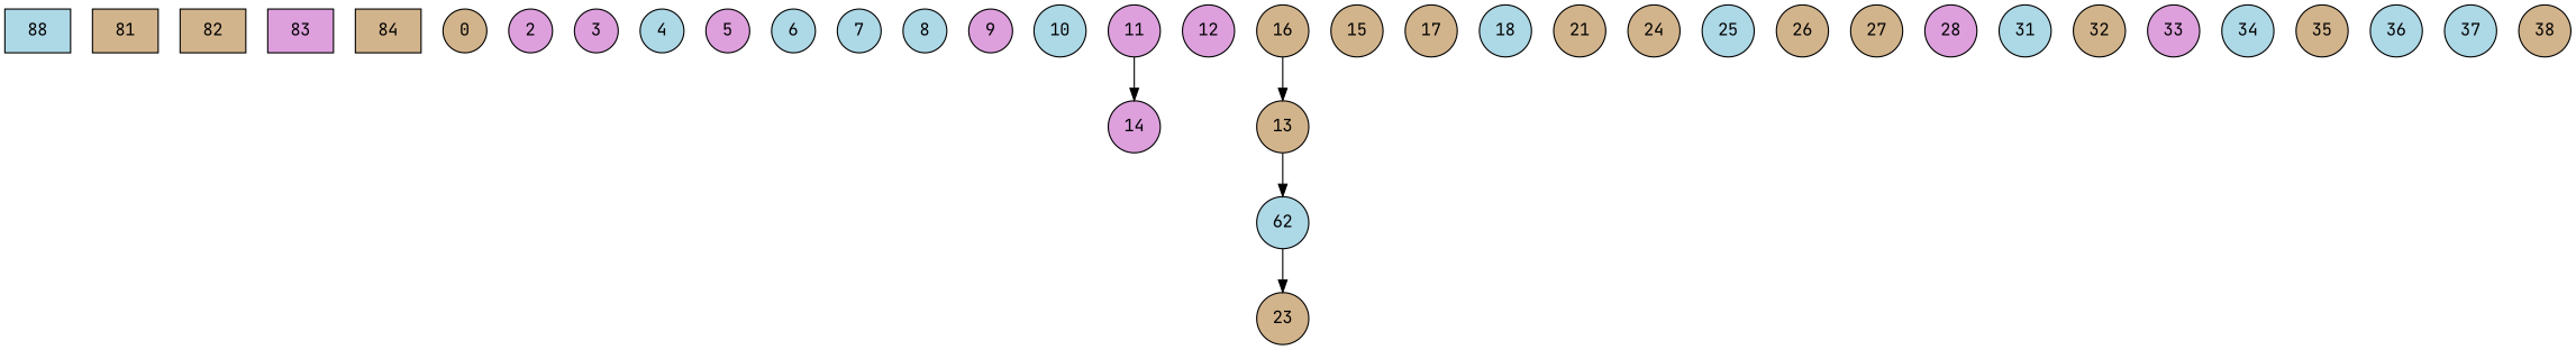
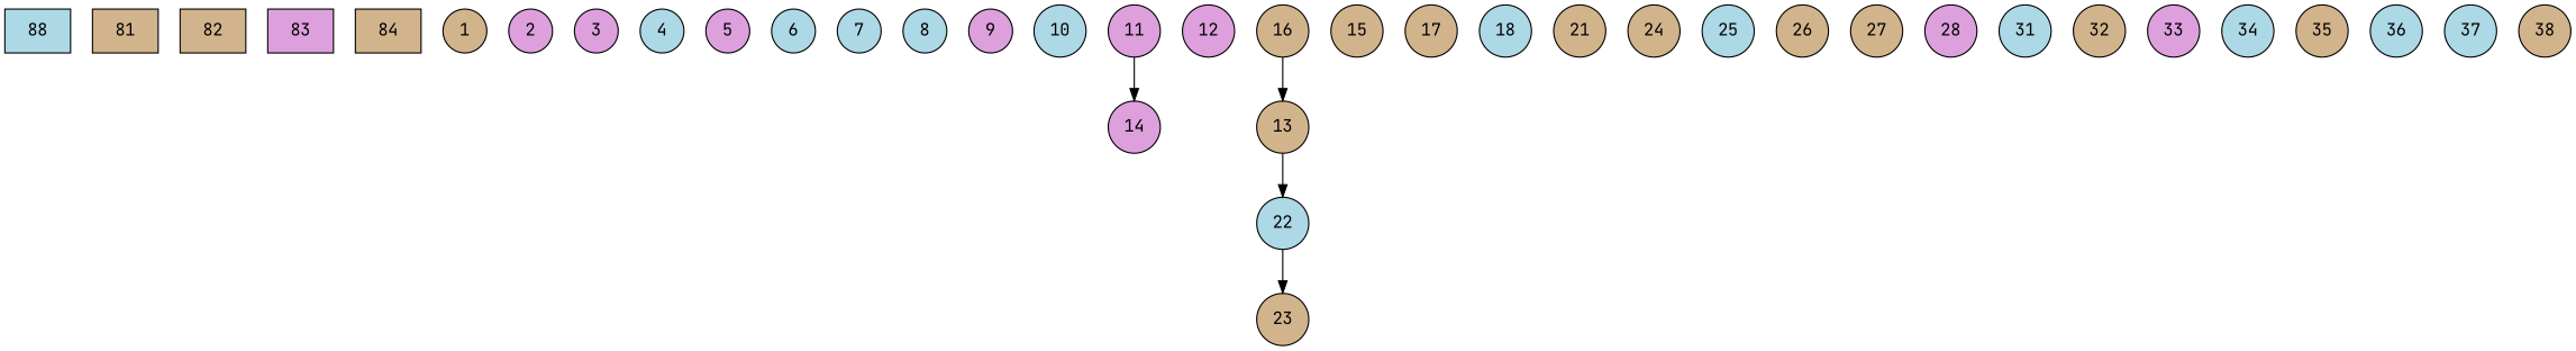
  digraph {
    fontname="JetBrains Mono"
    node [fillcolor=tan fontname="JetBrains Mono" shape=circle style=filled]
    edge [fontname="JetBrains Mono"]
    n1 [fillcolor=lightblue label=88 shape=rectangle]
    81 [shape=rectangle]
    82 [shape=rectangle]
    83 [fillcolor=plum shape=rectangle]
    84 [shape=rectangle]
-   1 [label=0]
+   1
    2 [fillcolor=plum]
    3 [fillcolor=plum]
    4 [fillcolor=lightblue]
    5 [fillcolor=plum]
    6 [fillcolor=lightblue]
    7 [fillcolor=lightblue]
    8 [fillcolor=lightblue]
    9 [fillcolor=plum]
    10 [fillcolor=lightblue]
    11 [fillcolor=plum]
    14 [fillcolor=plum]
    12 [fillcolor=plum]
-   22 [fillcolor=lightblue label=62]
+   22 [fillcolor=lightblue]
    13
    23
    16
    15
    17
    18 [fillcolor=lightblue]
    21
    24
    25 [fillcolor=lightblue]
    26
    27
    28 [fillcolor=plum]
    31 [fillcolor=lightblue]
    32
    33 [fillcolor=plum]
    34 [fillcolor=lightblue]
    35
    36 [fillcolor=lightblue]
    37 [fillcolor=lightblue]
    38
    11 -> 14
    22 -> 23
    13 -> 22
    16 -> 13
  }
